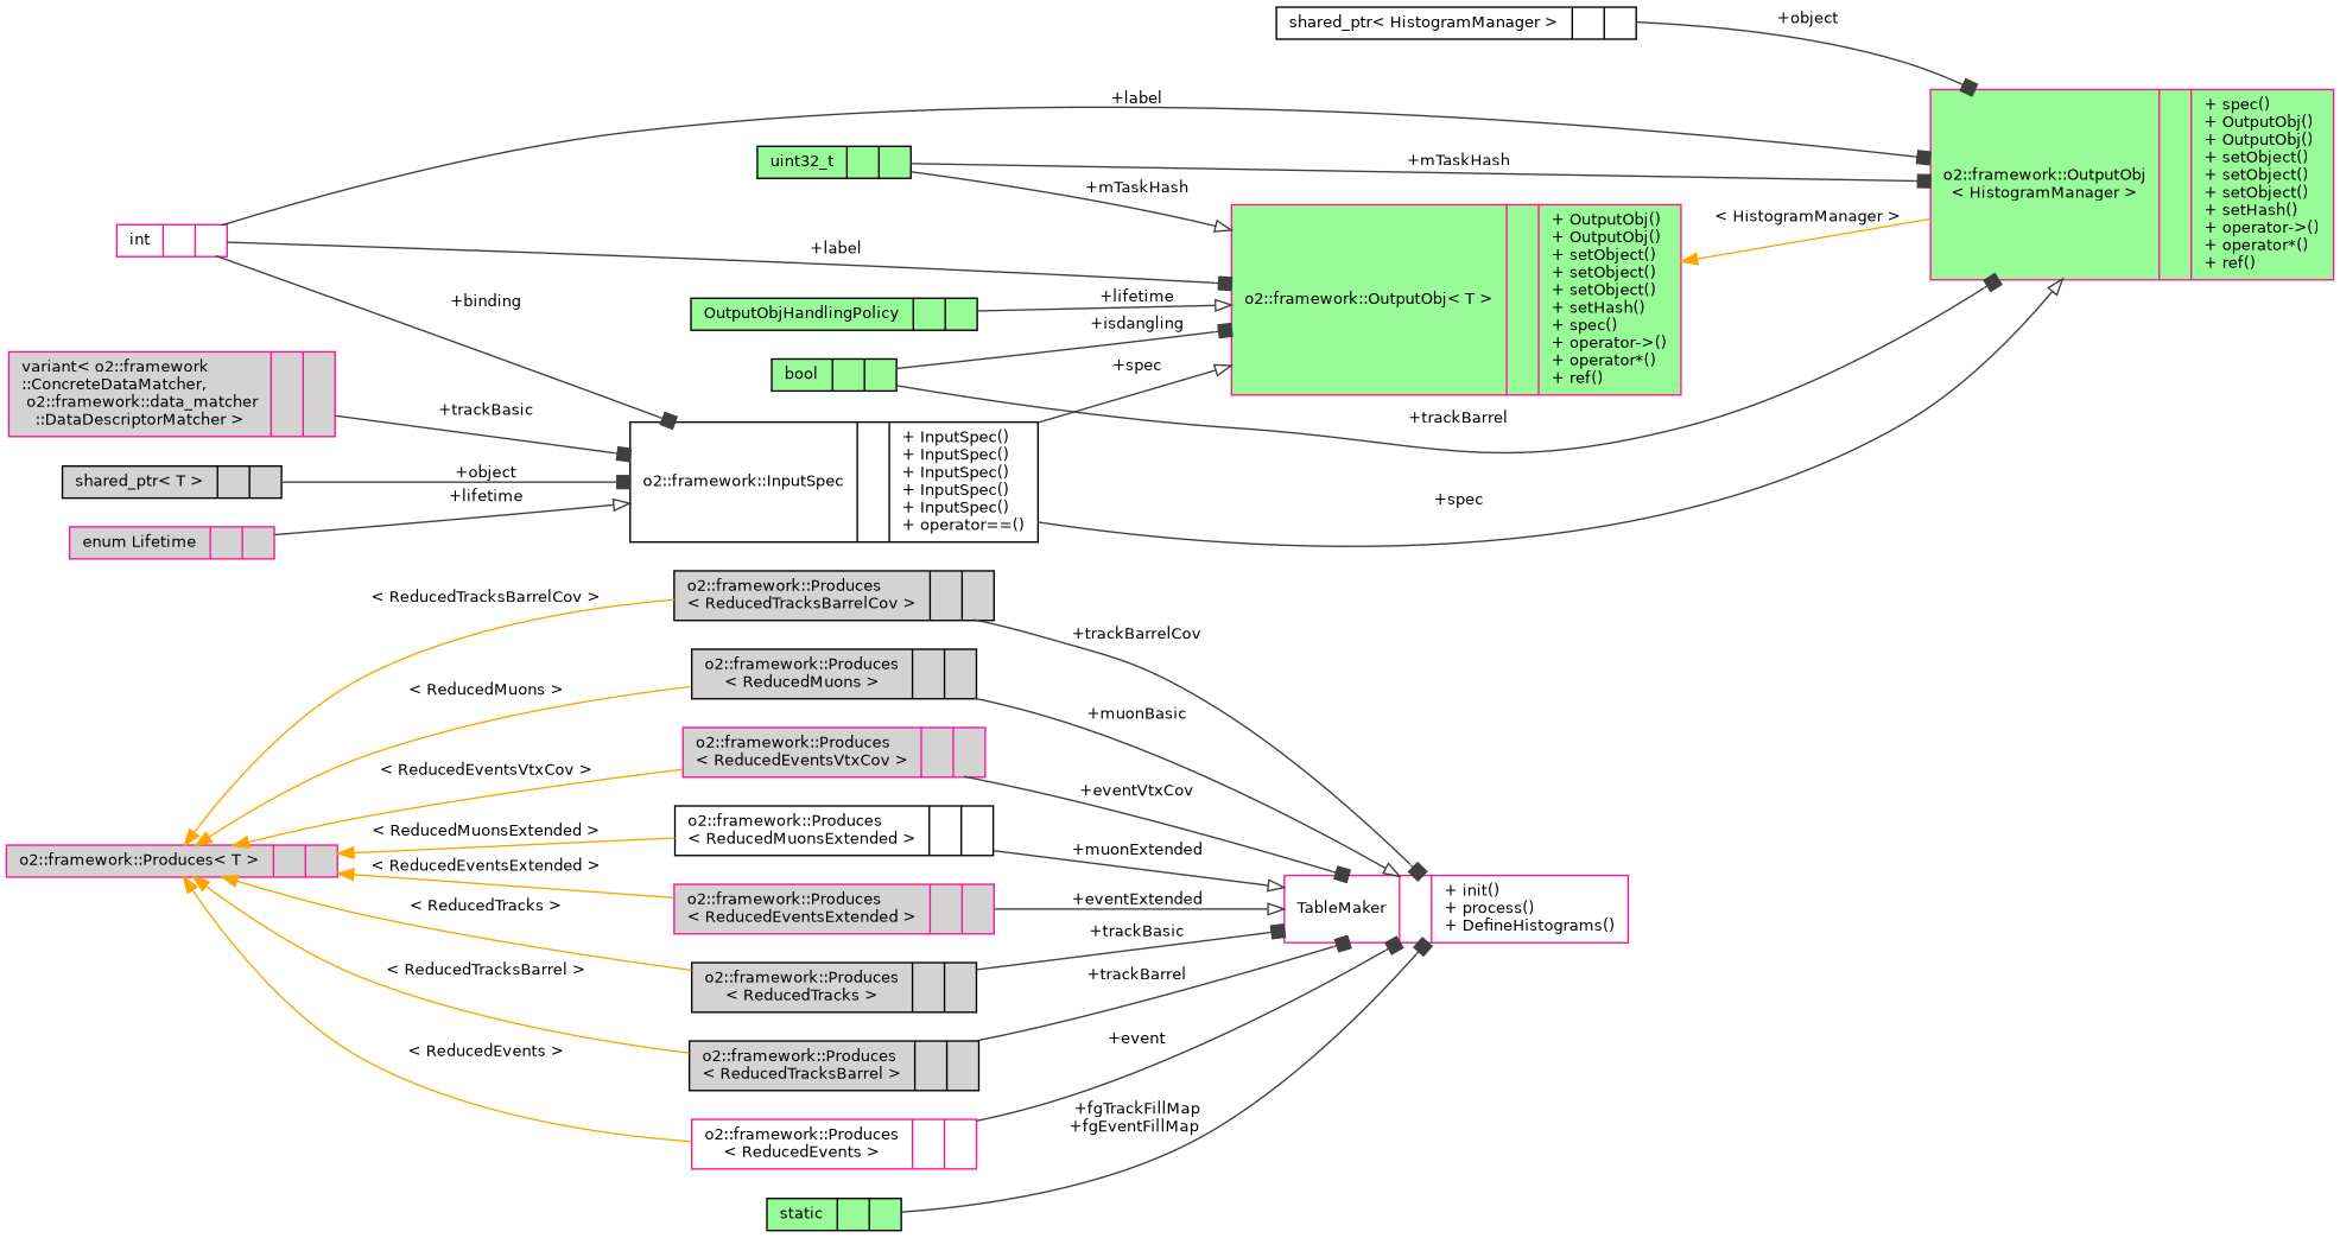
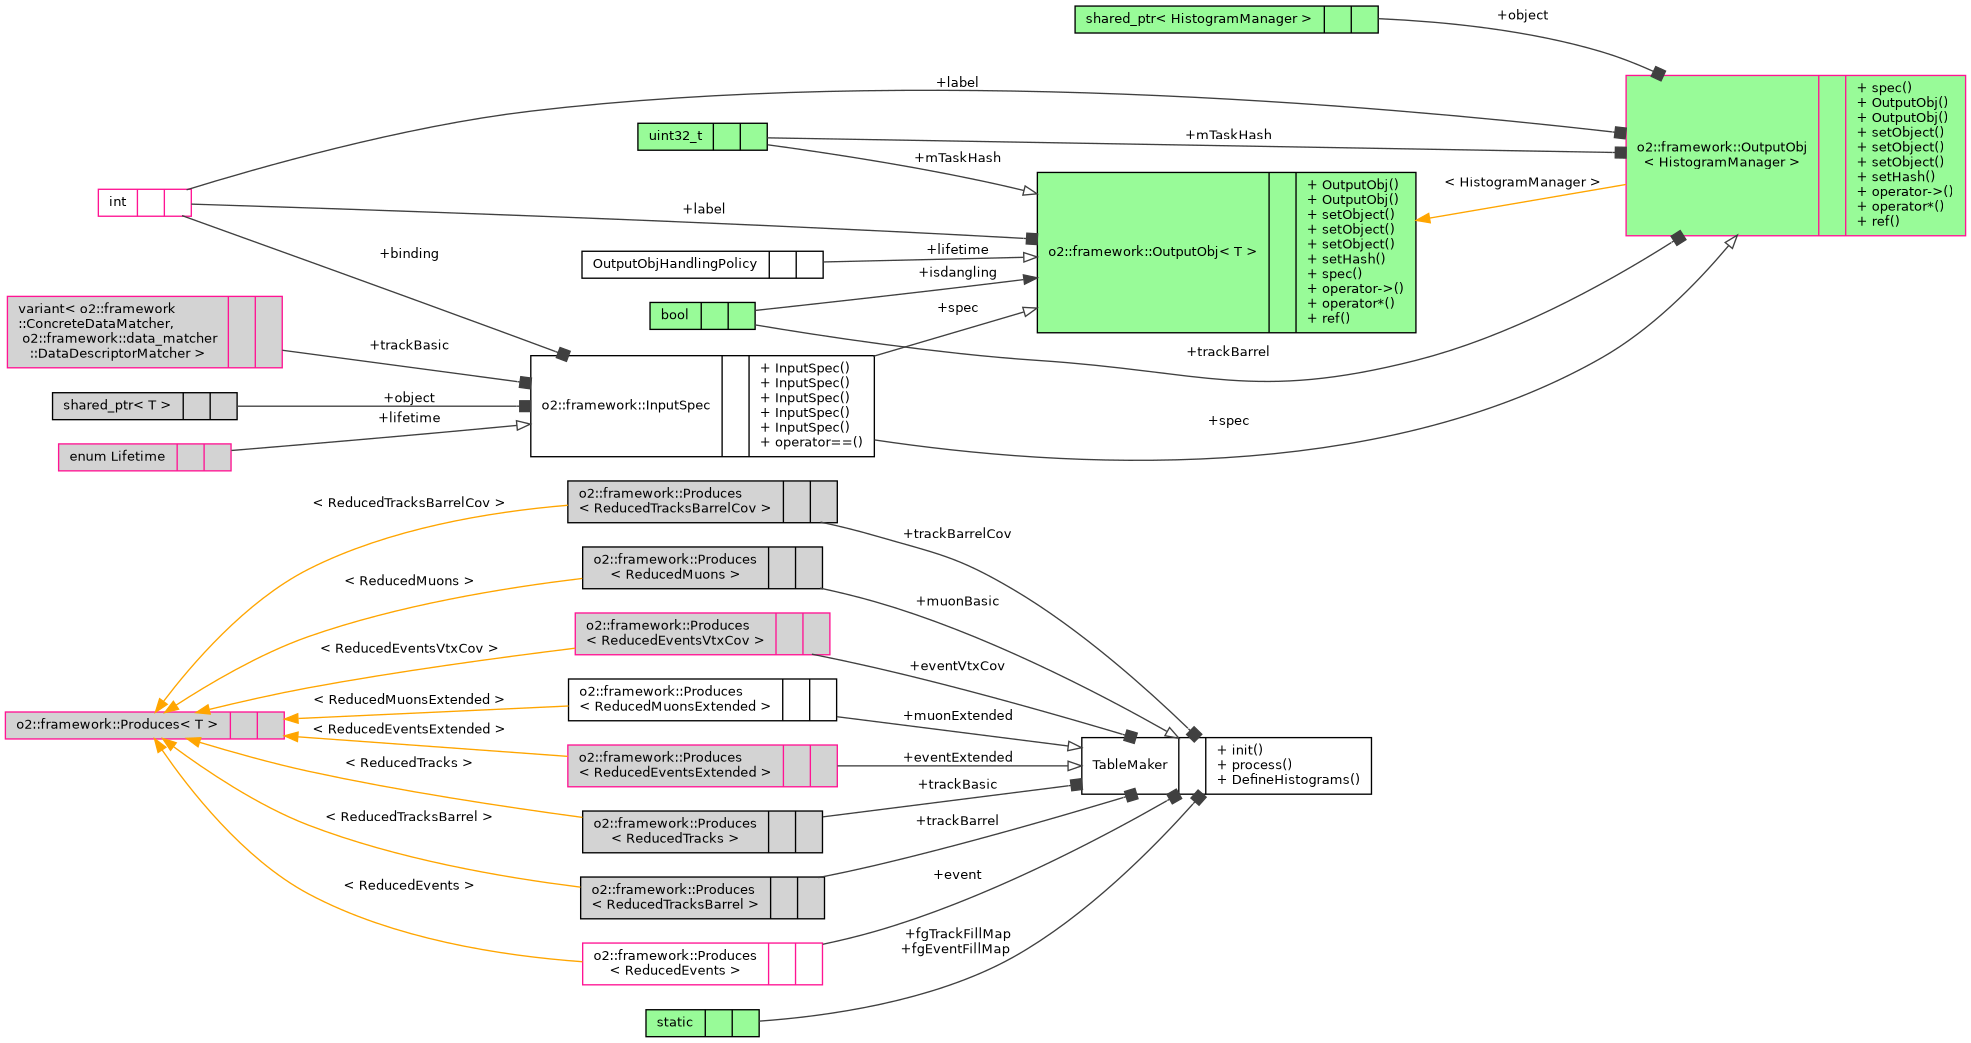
  digraph {
    rankdir=LR
    node [color=black fillcolor=lightgrey fontname=Helvetica fontsize=10 shape=record style=filled]
    edge [arrowhead=box color=grey25 fontname=Helvetica fontsize=10 labelfontname=Helvetica labelfontsize=10 style=solid]
-   n1 [color=deeppink fillcolor=white fontcolor=black height=0.2 label="{TableMaker\n||+ init()\l+ process()\l+ DefineHistograms()\l}" width=0.4]
+   n1 [fillcolor=white fontcolor=black height=0.2 label="{TableMaker\n||+ init()\l+ process()\l+ DefineHistograms()\l}" width=0.4]
    n2 [height=0.2 label="{o2::framework::Produces\l\< ReducedTracksBarrelCov \>\n||}" width=0.4]
    n3 [color=deeppink height=0.2 label="{o2::framework::Produces\< T \>\n||}" width=0.4]
    n4 [height=0.2 label="{o2::framework::Produces\l\< ReducedMuons \>\n||}" width=0.4]
    n5 [color=deeppink height=0.2 label="{o2::framework::Produces\l\< ReducedEventsVtxCov \>\n||}" width=0.4]
    n6 [fillcolor=white height=0.2 label="{o2::framework::Produces\l\< ReducedMuonsExtended \>\n||}" width=0.4]
    n7 [color=deeppink height=0.2 label="{o2::framework::Produces\l\< ReducedEventsExtended \>\n||}" width=0.4]
    n8 [height=0.2 label="{o2::framework::Produces\l\< ReducedTracks \>\n||}" width=0.4]
    n9 [height=0.2 label="{o2::framework::Produces\l\< ReducedTracksBarrel \>\n||}" width=0.4]
    n10 [color=deeppink fillcolor=white height=0.2 label="{o2::framework::Produces\l\< ReducedEvents \>\n||}" width=0.4]
    n11 [color=deeppink fillcolor=palegreen height=0.2 label="{o2::framework::OutputObj\l\< HistogramManager \>\n||+ spec()\l+ OutputObj()\l+ OutputObj()\l+ setObject()\l+ setObject()\l+ setObject()\l+ setHash()\l+ operator-\>()\l+ operator*()\l+ ref()\l}" width=0.4]
-   n12 [fillcolor=white height=0.2 label="{shared_ptr\< HistogramManager \>\n||}" width=0.4]
-   n13 [fillcolor=palegreen height=0.2 label="{OutputObjHandlingPolicy\n||}" width=0.4]
-   n14 [color=deeppink fillcolor=palegreen height=0.2 label="{o2::framework::OutputObj\< T \>\n||+ OutputObj()\l+ OutputObj()\l+ setObject()\l+ setObject()\l+ setObject()\l+ setHash()\l+ spec()\l+ operator-\>()\l+ operator*()\l+ ref()\l}" width=0.4]
+   n12 [fillcolor=palegreen height=0.2 label="{shared_ptr\< HistogramManager \>\n||}" width=0.4]
+   n13 [fillcolor=white height=0.2 label="{OutputObjHandlingPolicy\n||}" width=0.4]
+   n14 [fillcolor=palegreen height=0.2 label="{o2::framework::OutputObj\< T \>\n||+ OutputObj()\l+ OutputObj()\l+ setObject()\l+ setObject()\l+ setObject()\l+ setHash()\l+ spec()\l+ operator-\>()\l+ operator*()\l+ ref()\l}" width=0.4]
    n15 [fillcolor=palegreen height=0.2 label="{uint32_t\n||}" width=0.4]
    n16 [color=deeppink fillcolor=white height=0.2 label="{int\n||}" width=0.4]
    n17 [fillcolor=white height=0.2 label="{o2::framework::InputSpec\n||+ InputSpec()\l+ InputSpec()\l+ InputSpec()\l+ InputSpec()\l+ InputSpec()\l+ operator==()\l}" width=0.4]
    n18 [fillcolor=palegreen height=0.2 label="{bool\n||}" width=0.4]
    n19 [color=deeppink height=0.2 label="{enum Lifetime\n||}" width=0.4]
    n20 [color=deeppink height=0.2 label="{variant\< o2::framework\l::ConcreteDataMatcher,\l o2::framework::data_matcher\l::DataDescriptorMatcher \>\n||}" width=0.4]
    n21 [height=0.2 label="{shared_ptr\< T \>\n||}" width=0.4]
    n22 [fillcolor=palegreen height=0.2 label="{static\n||}" width=0.4]
    n2 -> n1 [label=" +trackBarrelCov"]
    n3 -> n2 [color=orange dir=back label=" \< ReducedTracksBarrelCov \>" arrowhead=""]
    n3 -> n4 [color=orange dir=back label=" \< ReducedMuons \>" arrowhead=""]
    n3 -> n5 [color=orange dir=back label=" \< ReducedEventsVtxCov \>" arrowhead=""]
    n3 -> n6 [color=orange dir=back label=" \< ReducedMuonsExtended \>" arrowhead=""]
    n3 -> n7 [color=orange dir=back label=" \< ReducedEventsExtended \>" arrowhead=""]
    n3 -> n8 [color=orange dir=back label=" \< ReducedTracks \>" arrowhead=""]
    n3 -> n9 [color=orange dir=back label=" \< ReducedTracksBarrel \>" arrowhead=""]
    n3 -> n10 [color=orange dir=back label=" \< ReducedEvents \>" arrowhead=""]
    n4 -> n1 [arrowhead=onormal label=" +muonBasic"]
    n5 -> n1 [label=" +eventVtxCov"]
    n6 -> n1 [arrowhead=onormal label=" +muonExtended"]
    n7 -> n1 [arrowhead=onormal label=" +eventExtended"]
    n8 -> n1 [label=" +trackBasic"]
    n9 -> n1 [label=" +trackBarrel"]
    n10 -> n1 [label=" +event"]
    n12 -> n11 [label=" +object"]
    n13 -> n14 [arrowhead=onormal label=" +lifetime"]
    n14 -> n11 [color=orange dir=back label=" \< HistogramManager \>" arrowhead=""]
    n15 -> n11 [label=" +mTaskHash"]
    n15 -> n14 [arrowhead=onormal label=" +mTaskHash"]
    n16 -> n11 [label=" +label"]
    n16 -> n14 [label=" +label"]
    n16 -> n17 [label=" +binding"]
    n17 -> n11 [arrowhead=onormal label=" +spec"]
    n17 -> n14 [arrowhead=onormal label=" +spec"]
    n18 -> n11 [label=" +trackBarrel"]
-   n18 -> n14 [label=" +isdangling"]
+   n18 -> n14 [arrowhead=normal label=" +isdangling"]
    n19 -> n17 [arrowhead=onormal label=" +lifetime"]
    n20 -> n17 [label=" +trackBasic"]
    n21 -> n17 [label=" +object"]
    n22 -> n1 [label=" +fgTrackFillMap\n+fgEventFillMap"]
  }
